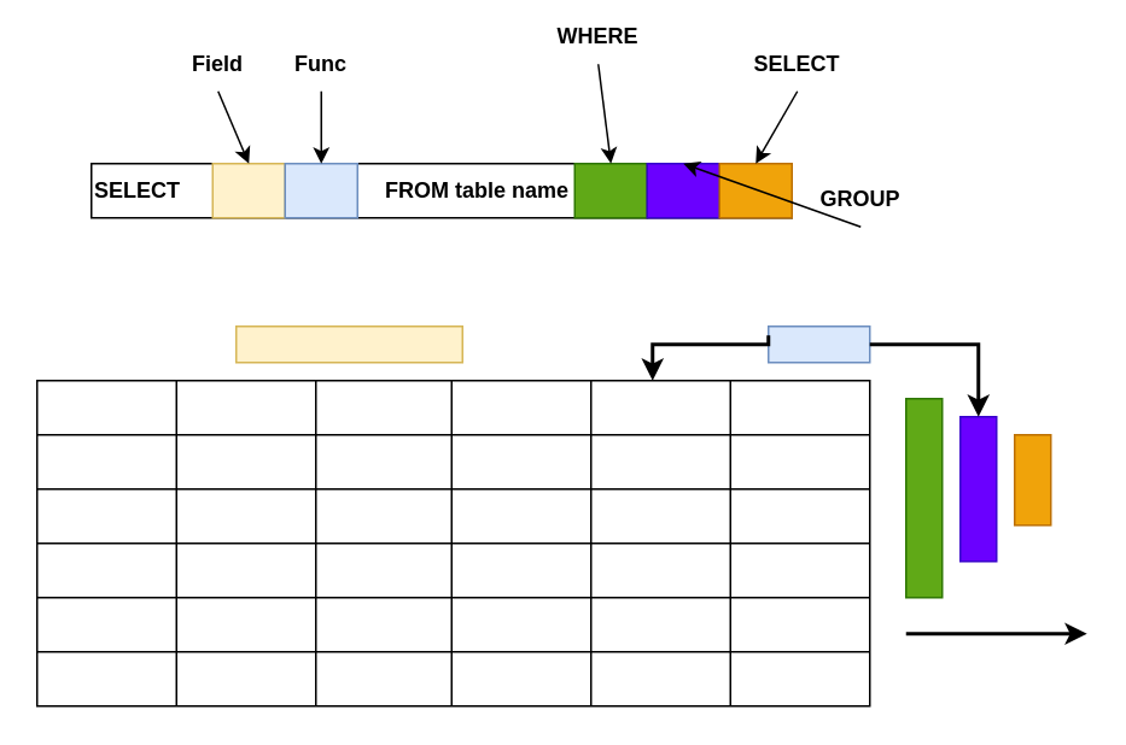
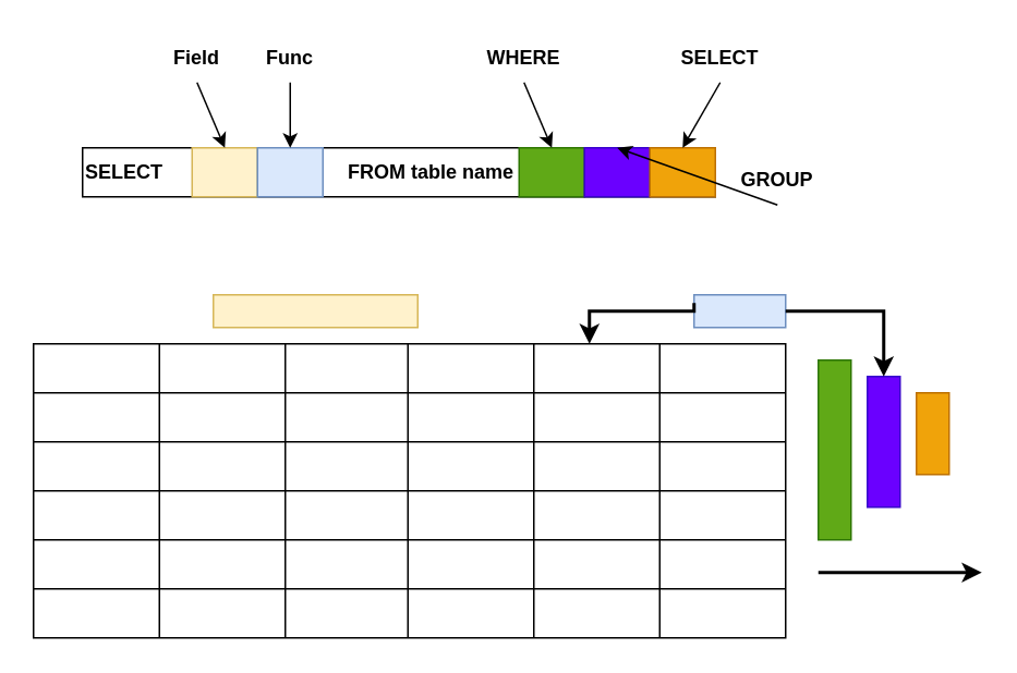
  <mxCell id="0" />
  <mxCell id="1" parent="0" />
  <mxCell id="2" value="&lt;b&gt;SELECT&amp;nbsp; &amp;nbsp; &amp;nbsp; &amp;nbsp; &amp;nbsp; &amp;nbsp; &amp;nbsp; &amp;nbsp; &amp;nbsp; &amp;nbsp; &amp;nbsp; &amp;nbsp; &amp;nbsp; &amp;nbsp; &amp;nbsp; &amp;nbsp; &amp;nbsp; FROM table name&amp;nbsp;&amp;nbsp;&lt;/b&gt;" style="rounded=0;whiteSpace=wrap;html=1;align=left;" parent="1" vertex="1"><mxGeometry x="50" y="90" width="387" height="30" as="geometry" /></mxCell>
  <mxCell id="3" value="" style="rounded=0;whiteSpace=wrap;html=1;align=left;fillColor=#fff2cc;strokeColor=#d6b656;" parent="1" vertex="1"><mxGeometry x="117" y="90" width="40" height="30" as="geometry" /></mxCell>
  <mxCell id="4" value="" style="rounded=0;whiteSpace=wrap;html=1;align=left;fillColor=#dae8fc;strokeColor=#6c8ebf;" parent="1" vertex="1"><mxGeometry x="157" y="90" width="40" height="30" as="geometry" /></mxCell>
  <mxCell id="5" value="" style="rounded=0;whiteSpace=wrap;html=1;align=left;fillColor=#fff2cc;strokeColor=#d6b656;" parent="1" vertex="1"><mxGeometry x="130" y="180" width="125" height="20" as="geometry" /></mxCell>
  <mxCell id="6" value="" style="rounded=0;whiteSpace=wrap;html=1;align=left;fillColor=#dae8fc;strokeColor=#6c8ebf;" parent="1" vertex="1"><mxGeometry x="424" y="180" width="56" height="20" as="geometry" /></mxCell>
  <mxCell id="7" value="" style="rounded=0;whiteSpace=wrap;html=1;align=left;fillColor=#60a917;strokeColor=#2D7600;fontColor=#ffffff;" parent="1" vertex="1"><mxGeometry x="317" y="90" width="40" height="30" as="geometry" /></mxCell>
  <mxCell id="8" value="" style="rounded=0;whiteSpace=wrap;html=1;align=left;fillColor=#6a00ff;strokeColor=#3700CC;fontColor=#ffffff;" parent="1" vertex="1"><mxGeometry x="357" y="90" width="40" height="30" as="geometry" /></mxCell>
  <mxCell id="9" value="" style="rounded=0;whiteSpace=wrap;html=1;align=left;fillColor=#f0a30a;strokeColor=#BD7000;fontColor=#000000;" parent="1" vertex="1"><mxGeometry x="397" y="90" width="40" height="30" as="geometry" /></mxCell>
  <mxCell id="10" value="" style="rounded=0;whiteSpace=wrap;html=1;align=left;fillColor=#60a917;strokeColor=#2D7600;fontColor=#ffffff;" parent="1" vertex="1"><mxGeometry x="500" y="220" width="20" height="110" as="geometry" /></mxCell>
  <mxCell id="11" value="" style="rounded=0;whiteSpace=wrap;html=1;align=left;fillColor=#6a00ff;strokeColor=#3700CC;fontColor=#ffffff;" parent="1" vertex="1"><mxGeometry x="530" y="230" width="20" height="80" as="geometry" /></mxCell>
  <mxCell id="12" value="" style="rounded=0;whiteSpace=wrap;html=1;align=left;fillColor=#f0a30a;strokeColor=#BD7000;fontColor=#000000;" parent="1" vertex="1"><mxGeometry x="560" y="240" width="20" height="50" as="geometry" /></mxCell>
  <mxCell id="13" style="edgeStyle=none;rounded=0;orthogonalLoop=1;jettySize=auto;html=1;exitX=0.5;exitY=1;exitDx=0;exitDy=0;entryX=0.5;entryY=0;entryDx=0;entryDy=0;" parent="1" source="14" target="3" edge="1"><mxGeometry relative="1" as="geometry" /></mxCell>
  <mxCell id="14" value="&lt;b&gt;Field&lt;/b&gt;" style="text;html=1;strokeColor=none;fillColor=none;align=center;verticalAlign=middle;whiteSpace=wrap;rounded=0;" parent="1" vertex="1"><mxGeometry x="90" y="20" width="60" height="30" as="geometry" /></mxCell>
  <mxCell id="15" style="edgeStyle=none;rounded=0;orthogonalLoop=1;jettySize=auto;html=1;exitX=0.5;exitY=1;exitDx=0;exitDy=0;entryX=0.5;entryY=0;entryDx=0;entryDy=0;" parent="1" source="16" target="4" edge="1"><mxGeometry relative="1" as="geometry" /></mxCell>
  <mxCell id="16" value="&lt;b&gt;Func&lt;/b&gt;" style="text;html=1;strokeColor=none;fillColor=none;align=center;verticalAlign=middle;whiteSpace=wrap;rounded=0;" parent="1" vertex="1"><mxGeometry x="147" y="20" width="60" height="30" as="geometry" /></mxCell>
  <mxCell id="17" style="edgeStyle=none;rounded=0;orthogonalLoop=1;jettySize=auto;html=1;exitX=0.5;exitY=1;exitDx=0;exitDy=0;entryX=0.5;entryY=0;entryDx=0;entryDy=0;" parent="1" source="18" target="7" edge="1"><mxGeometry relative="1" as="geometry" /></mxCell>
- <mxCell id="18" value="&lt;b&gt;WHERE&lt;/b&gt;" style="text;html=1;strokeColor=none;fillColor=none;align=center;verticalAlign=middle;whiteSpace=wrap;rounded=0;" parent="1" vertex="1"><mxGeometry x="300" y="5" width="60" height="30" as="geometry" /></mxCell>
+ <mxCell id="18" value="&lt;b&gt;WHERE&lt;/b&gt;" style="text;html=1;strokeColor=none;fillColor=none;align=center;verticalAlign=middle;whiteSpace=wrap;rounded=0;" parent="1" vertex="1"><mxGeometry x="290" y="20" width="60" height="30" as="geometry" /></mxCell>
  <mxCell id="19" style="edgeStyle=none;rounded=0;orthogonalLoop=1;jettySize=auto;html=1;exitX=0.5;exitY=1;exitDx=0;exitDy=0;entryX=0.5;entryY=0;entryDx=0;entryDy=0;" parent="1" source="20" target="8" edge="1"><mxGeometry relative="1" as="geometry" /></mxCell>
  <mxCell id="20" value="&lt;b&gt;GROUP&lt;/b&gt;" style="text;html=1;strokeColor=none;fillColor=none;align=center;verticalAlign=middle;whiteSpace=wrap;rounded=0;" parent="1" vertex="1"><mxGeometry x="445" y="95" width="60" height="30" as="geometry" /></mxCell>
  <mxCell id="21" style="edgeStyle=none;rounded=0;orthogonalLoop=1;jettySize=auto;html=1;exitX=0.5;exitY=1;exitDx=0;exitDy=0;entryX=0.5;entryY=0;entryDx=0;entryDy=0;" parent="1" source="22" target="9" edge="1"><mxGeometry relative="1" as="geometry" /></mxCell>
  <mxCell id="22" value="&lt;b&gt;SELECT&lt;/b&gt;" style="text;html=1;strokeColor=none;fillColor=none;align=center;verticalAlign=middle;whiteSpace=wrap;rounded=0;" parent="1" vertex="1"><mxGeometry x="410" y="20" width="60" height="30" as="geometry" /></mxCell>
  <mxCell id="23" value="" style="edgeStyle=segmentEdgeStyle;endArrow=classic;html=1;rounded=0;strokeWidth=2;exitX=0;exitY=0.25;exitDx=0;exitDy=0;" parent="1" edge="1" source="6"><mxGeometry width="50" height="50" relative="1" as="geometry"><mxPoint x="420" y="190" as="sourcePoint" /><mxPoint x="360" y="210" as="targetPoint" /><Array as="points"><mxPoint x="424" y="190" /><mxPoint x="360" y="190" /></Array></mxGeometry></mxCell>
  <mxCell id="24" value="" style="edgeStyle=segmentEdgeStyle;endArrow=classic;html=1;rounded=0;strokeWidth=2;entryX=0.5;entryY=0;entryDx=0;entryDy=0;exitX=1;exitY=0.5;exitDx=0;exitDy=0;" parent="1" source="6" target="11" edge="1"><mxGeometry width="50" height="50" relative="1" as="geometry"><mxPoint x="488" y="190" as="sourcePoint" /><mxPoint x="540" y="220" as="targetPoint" /></mxGeometry></mxCell>
  <mxCell id="25" value="" style="endArrow=classic;html=1;rounded=0;fontSize=11;strokeWidth=2;" parent="1" edge="1"><mxGeometry width="50" height="50" relative="1" as="geometry"><mxPoint x="500" y="350" as="sourcePoint" /><mxPoint x="600" y="350" as="targetPoint" /></mxGeometry></mxCell>
  <mxCell id="26" value="" style="shape=tableRow;horizontal=0;startSize=0;swimlaneHead=0;swimlaneBody=0;top=0;left=0;bottom=0;right=0;collapsible=0;dropTarget=0;fillColor=none;points=[[0,0.5],[1,0.5]];portConstraint=eastwest;" parent="1" vertex="1"><mxGeometry x="40" y="330" width="440" height="30" as="geometry" /></mxCell>
  <mxCell id="27" value="" style="shape=table;startSize=0;container=1;collapsible=0;childLayout=tableLayout;" vertex="1" parent="1"><mxGeometry x="20" y="210" width="460" height="180" as="geometry" /></mxCell>
  <mxCell id="28" value="" style="shape=tableRow;horizontal=0;startSize=0;swimlaneHead=0;swimlaneBody=0;top=0;left=0;bottom=0;right=0;collapsible=0;dropTarget=0;fillColor=none;points=[[0,0.5],[1,0.5]];portConstraint=eastwest;" vertex="1" parent="27"><mxGeometry width="460" height="30" as="geometry" /></mxCell>
  <mxCell id="29" value="" style="shape=partialRectangle;html=1;whiteSpace=wrap;connectable=0;overflow=hidden;fillColor=none;top=0;left=0;bottom=0;right=0;pointerEvents=1;" vertex="1" parent="28"><mxGeometry width="77" height="30" as="geometry"><mxRectangle width="77" height="30" as="alternateBounds" /></mxGeometry></mxCell>
  <mxCell id="30" value="" style="shape=partialRectangle;html=1;whiteSpace=wrap;connectable=0;overflow=hidden;fillColor=none;top=0;left=0;bottom=0;right=0;pointerEvents=1;" vertex="1" parent="28"><mxGeometry x="77" width="77" height="30" as="geometry"><mxRectangle width="77" height="30" as="alternateBounds" /></mxGeometry></mxCell>
  <mxCell id="31" value="" style="shape=partialRectangle;html=1;whiteSpace=wrap;connectable=0;overflow=hidden;fillColor=none;top=0;left=0;bottom=0;right=0;pointerEvents=1;" vertex="1" parent="28"><mxGeometry x="154" width="75" height="30" as="geometry"><mxRectangle width="75" height="30" as="alternateBounds" /></mxGeometry></mxCell>
  <mxCell id="32" value="" style="shape=partialRectangle;html=1;whiteSpace=wrap;connectable=0;overflow=hidden;fillColor=none;top=0;left=0;bottom=0;right=0;pointerEvents=1;" vertex="1" parent="28"><mxGeometry x="229" width="77" height="30" as="geometry"><mxRectangle width="77" height="30" as="alternateBounds" /></mxGeometry></mxCell>
  <mxCell id="33" value="" style="shape=partialRectangle;html=1;whiteSpace=wrap;connectable=0;overflow=hidden;fillColor=none;top=0;left=0;bottom=0;right=0;pointerEvents=1;" vertex="1" parent="28"><mxGeometry x="306" width="77" height="30" as="geometry"><mxRectangle width="77" height="30" as="alternateBounds" /></mxGeometry></mxCell>
  <mxCell id="34" value="" style="shape=partialRectangle;html=1;whiteSpace=wrap;connectable=0;overflow=hidden;fillColor=none;top=0;left=0;bottom=0;right=0;pointerEvents=1;" vertex="1" parent="28"><mxGeometry x="383" width="77" height="30" as="geometry"><mxRectangle width="77" height="30" as="alternateBounds" /></mxGeometry></mxCell>
  <mxCell id="35" value="" style="shape=tableRow;horizontal=0;startSize=0;swimlaneHead=0;swimlaneBody=0;top=0;left=0;bottom=0;right=0;collapsible=0;dropTarget=0;fillColor=none;points=[[0,0.5],[1,0.5]];portConstraint=eastwest;" vertex="1" parent="27"><mxGeometry y="30" width="460" height="30" as="geometry" /></mxCell>
  <mxCell id="36" value="" style="shape=partialRectangle;html=1;whiteSpace=wrap;connectable=0;overflow=hidden;fillColor=none;top=0;left=0;bottom=0;right=0;pointerEvents=1;" vertex="1" parent="35"><mxGeometry width="77" height="30" as="geometry"><mxRectangle width="77" height="30" as="alternateBounds" /></mxGeometry></mxCell>
  <mxCell id="37" value="" style="shape=partialRectangle;html=1;whiteSpace=wrap;connectable=0;overflow=hidden;fillColor=none;top=0;left=0;bottom=0;right=0;pointerEvents=1;" vertex="1" parent="35"><mxGeometry x="77" width="77" height="30" as="geometry"><mxRectangle width="77" height="30" as="alternateBounds" /></mxGeometry></mxCell>
  <mxCell id="38" value="" style="shape=partialRectangle;html=1;whiteSpace=wrap;connectable=0;overflow=hidden;fillColor=none;top=0;left=0;bottom=0;right=0;pointerEvents=1;" vertex="1" parent="35"><mxGeometry x="154" width="75" height="30" as="geometry"><mxRectangle width="75" height="30" as="alternateBounds" /></mxGeometry></mxCell>
  <mxCell id="39" value="" style="shape=partialRectangle;html=1;whiteSpace=wrap;connectable=0;overflow=hidden;fillColor=none;top=0;left=0;bottom=0;right=0;pointerEvents=1;" vertex="1" parent="35"><mxGeometry x="229" width="77" height="30" as="geometry"><mxRectangle width="77" height="30" as="alternateBounds" /></mxGeometry></mxCell>
  <mxCell id="40" value="" style="shape=partialRectangle;html=1;whiteSpace=wrap;connectable=0;overflow=hidden;fillColor=none;top=0;left=0;bottom=0;right=0;pointerEvents=1;" vertex="1" parent="35"><mxGeometry x="306" width="77" height="30" as="geometry"><mxRectangle width="77" height="30" as="alternateBounds" /></mxGeometry></mxCell>
  <mxCell id="41" value="" style="shape=partialRectangle;html=1;whiteSpace=wrap;connectable=0;overflow=hidden;fillColor=none;top=0;left=0;bottom=0;right=0;pointerEvents=1;" vertex="1" parent="35"><mxGeometry x="383" width="77" height="30" as="geometry"><mxRectangle width="77" height="30" as="alternateBounds" /></mxGeometry></mxCell>
  <mxCell id="42" value="" style="shape=tableRow;horizontal=0;startSize=0;swimlaneHead=0;swimlaneBody=0;top=0;left=0;bottom=0;right=0;collapsible=0;dropTarget=0;fillColor=none;points=[[0,0.5],[1,0.5]];portConstraint=eastwest;" vertex="1" parent="27"><mxGeometry y="60" width="460" height="30" as="geometry" /></mxCell>
  <mxCell id="43" value="" style="shape=partialRectangle;html=1;whiteSpace=wrap;connectable=0;overflow=hidden;fillColor=none;top=0;left=0;bottom=0;right=0;pointerEvents=1;" vertex="1" parent="42"><mxGeometry width="77" height="30" as="geometry"><mxRectangle width="77" height="30" as="alternateBounds" /></mxGeometry></mxCell>
  <mxCell id="44" value="" style="shape=partialRectangle;html=1;whiteSpace=wrap;connectable=0;overflow=hidden;fillColor=none;top=0;left=0;bottom=0;right=0;pointerEvents=1;" vertex="1" parent="42"><mxGeometry x="77" width="77" height="30" as="geometry"><mxRectangle width="77" height="30" as="alternateBounds" /></mxGeometry></mxCell>
  <mxCell id="45" value="" style="shape=partialRectangle;html=1;whiteSpace=wrap;connectable=0;overflow=hidden;fillColor=none;top=0;left=0;bottom=0;right=0;pointerEvents=1;" vertex="1" parent="42"><mxGeometry x="154" width="75" height="30" as="geometry"><mxRectangle width="75" height="30" as="alternateBounds" /></mxGeometry></mxCell>
  <mxCell id="46" value="" style="shape=partialRectangle;html=1;whiteSpace=wrap;connectable=0;overflow=hidden;fillColor=none;top=0;left=0;bottom=0;right=0;pointerEvents=1;" vertex="1" parent="42"><mxGeometry x="229" width="77" height="30" as="geometry"><mxRectangle width="77" height="30" as="alternateBounds" /></mxGeometry></mxCell>
  <mxCell id="47" value="" style="shape=partialRectangle;html=1;whiteSpace=wrap;connectable=0;overflow=hidden;fillColor=none;top=0;left=0;bottom=0;right=0;pointerEvents=1;" vertex="1" parent="42"><mxGeometry x="306" width="77" height="30" as="geometry"><mxRectangle width="77" height="30" as="alternateBounds" /></mxGeometry></mxCell>
  <mxCell id="48" value="" style="shape=partialRectangle;html=1;whiteSpace=wrap;connectable=0;overflow=hidden;fillColor=none;top=0;left=0;bottom=0;right=0;pointerEvents=1;" vertex="1" parent="42"><mxGeometry x="383" width="77" height="30" as="geometry"><mxRectangle width="77" height="30" as="alternateBounds" /></mxGeometry></mxCell>
  <mxCell id="49" value="" style="shape=tableRow;horizontal=0;startSize=0;swimlaneHead=0;swimlaneBody=0;top=0;left=0;bottom=0;right=0;collapsible=0;dropTarget=0;fillColor=none;points=[[0,0.5],[1,0.5]];portConstraint=eastwest;" vertex="1" parent="27"><mxGeometry y="90" width="460" height="30" as="geometry" /></mxCell>
  <mxCell id="50" value="" style="shape=partialRectangle;html=1;whiteSpace=wrap;connectable=0;overflow=hidden;fillColor=none;top=0;left=0;bottom=0;right=0;pointerEvents=1;" vertex="1" parent="49"><mxGeometry width="77" height="30" as="geometry"><mxRectangle width="77" height="30" as="alternateBounds" /></mxGeometry></mxCell>
  <mxCell id="51" value="" style="shape=partialRectangle;html=1;whiteSpace=wrap;connectable=0;overflow=hidden;fillColor=none;top=0;left=0;bottom=0;right=0;pointerEvents=1;" vertex="1" parent="49"><mxGeometry x="77" width="77" height="30" as="geometry"><mxRectangle width="77" height="30" as="alternateBounds" /></mxGeometry></mxCell>
  <mxCell id="52" value="" style="shape=partialRectangle;html=1;whiteSpace=wrap;connectable=0;overflow=hidden;fillColor=none;top=0;left=0;bottom=0;right=0;pointerEvents=1;" vertex="1" parent="49"><mxGeometry x="154" width="75" height="30" as="geometry"><mxRectangle width="75" height="30" as="alternateBounds" /></mxGeometry></mxCell>
  <mxCell id="53" value="" style="shape=partialRectangle;html=1;whiteSpace=wrap;connectable=0;overflow=hidden;fillColor=none;top=0;left=0;bottom=0;right=0;pointerEvents=1;" vertex="1" parent="49"><mxGeometry x="229" width="77" height="30" as="geometry"><mxRectangle width="77" height="30" as="alternateBounds" /></mxGeometry></mxCell>
  <mxCell id="54" value="" style="shape=partialRectangle;html=1;whiteSpace=wrap;connectable=0;overflow=hidden;fillColor=none;top=0;left=0;bottom=0;right=0;pointerEvents=1;" vertex="1" parent="49"><mxGeometry x="306" width="77" height="30" as="geometry"><mxRectangle width="77" height="30" as="alternateBounds" /></mxGeometry></mxCell>
  <mxCell id="55" value="" style="shape=partialRectangle;html=1;whiteSpace=wrap;connectable=0;overflow=hidden;fillColor=none;top=0;left=0;bottom=0;right=0;pointerEvents=1;" vertex="1" parent="49"><mxGeometry x="383" width="77" height="30" as="geometry"><mxRectangle width="77" height="30" as="alternateBounds" /></mxGeometry></mxCell>
  <mxCell id="56" value="" style="shape=tableRow;horizontal=0;startSize=0;swimlaneHead=0;swimlaneBody=0;top=0;left=0;bottom=0;right=0;collapsible=0;dropTarget=0;fillColor=none;points=[[0,0.5],[1,0.5]];portConstraint=eastwest;" vertex="1" parent="27"><mxGeometry y="120" width="460" height="30" as="geometry" /></mxCell>
  <mxCell id="57" value="" style="shape=partialRectangle;html=1;whiteSpace=wrap;connectable=0;overflow=hidden;fillColor=none;top=0;left=0;bottom=0;right=0;pointerEvents=1;" vertex="1" parent="56"><mxGeometry width="77" height="30" as="geometry"><mxRectangle width="77" height="30" as="alternateBounds" /></mxGeometry></mxCell>
  <mxCell id="58" value="" style="shape=partialRectangle;html=1;whiteSpace=wrap;connectable=0;overflow=hidden;fillColor=none;top=0;left=0;bottom=0;right=0;pointerEvents=1;" vertex="1" parent="56"><mxGeometry x="77" width="77" height="30" as="geometry"><mxRectangle width="77" height="30" as="alternateBounds" /></mxGeometry></mxCell>
  <mxCell id="59" value="" style="shape=partialRectangle;html=1;whiteSpace=wrap;connectable=0;overflow=hidden;fillColor=none;top=0;left=0;bottom=0;right=0;pointerEvents=1;" vertex="1" parent="56"><mxGeometry x="154" width="75" height="30" as="geometry"><mxRectangle width="75" height="30" as="alternateBounds" /></mxGeometry></mxCell>
  <mxCell id="60" value="" style="shape=partialRectangle;html=1;whiteSpace=wrap;connectable=0;overflow=hidden;fillColor=none;top=0;left=0;bottom=0;right=0;pointerEvents=1;" vertex="1" parent="56"><mxGeometry x="229" width="77" height="30" as="geometry"><mxRectangle width="77" height="30" as="alternateBounds" /></mxGeometry></mxCell>
  <mxCell id="61" value="" style="shape=partialRectangle;html=1;whiteSpace=wrap;connectable=0;overflow=hidden;fillColor=none;top=0;left=0;bottom=0;right=0;pointerEvents=1;" vertex="1" parent="56"><mxGeometry x="306" width="77" height="30" as="geometry"><mxRectangle width="77" height="30" as="alternateBounds" /></mxGeometry></mxCell>
  <mxCell id="62" value="" style="shape=partialRectangle;html=1;whiteSpace=wrap;connectable=0;overflow=hidden;fillColor=none;top=0;left=0;bottom=0;right=0;pointerEvents=1;" vertex="1" parent="56"><mxGeometry x="383" width="77" height="30" as="geometry"><mxRectangle width="77" height="30" as="alternateBounds" /></mxGeometry></mxCell>
  <mxCell id="63" value="" style="shape=tableRow;horizontal=0;startSize=0;swimlaneHead=0;swimlaneBody=0;top=0;left=0;bottom=0;right=0;collapsible=0;dropTarget=0;fillColor=none;points=[[0,0.5],[1,0.5]];portConstraint=eastwest;" vertex="1" parent="27"><mxGeometry y="150" width="460" height="30" as="geometry" /></mxCell>
  <mxCell id="64" value="" style="shape=partialRectangle;html=1;whiteSpace=wrap;connectable=0;overflow=hidden;fillColor=none;top=0;left=0;bottom=0;right=0;pointerEvents=1;" vertex="1" parent="63"><mxGeometry width="77" height="30" as="geometry"><mxRectangle width="77" height="30" as="alternateBounds" /></mxGeometry></mxCell>
  <mxCell id="65" value="" style="shape=partialRectangle;html=1;whiteSpace=wrap;connectable=0;overflow=hidden;fillColor=none;top=0;left=0;bottom=0;right=0;pointerEvents=1;" vertex="1" parent="63"><mxGeometry x="77" width="77" height="30" as="geometry"><mxRectangle width="77" height="30" as="alternateBounds" /></mxGeometry></mxCell>
  <mxCell id="66" value="" style="shape=partialRectangle;html=1;whiteSpace=wrap;connectable=0;overflow=hidden;fillColor=none;top=0;left=0;bottom=0;right=0;pointerEvents=1;" vertex="1" parent="63"><mxGeometry x="154" width="75" height="30" as="geometry"><mxRectangle width="75" height="30" as="alternateBounds" /></mxGeometry></mxCell>
  <mxCell id="67" value="" style="shape=partialRectangle;html=1;whiteSpace=wrap;connectable=0;overflow=hidden;fillColor=none;top=0;left=0;bottom=0;right=0;pointerEvents=1;" vertex="1" parent="63"><mxGeometry x="229" width="77" height="30" as="geometry"><mxRectangle width="77" height="30" as="alternateBounds" /></mxGeometry></mxCell>
  <mxCell id="68" value="" style="shape=partialRectangle;html=1;whiteSpace=wrap;connectable=0;overflow=hidden;fillColor=none;top=0;left=0;bottom=0;right=0;pointerEvents=1;" vertex="1" parent="63"><mxGeometry x="306" width="77" height="30" as="geometry"><mxRectangle width="77" height="30" as="alternateBounds" /></mxGeometry></mxCell>
  <mxCell id="69" value="" style="shape=partialRectangle;html=1;whiteSpace=wrap;connectable=0;overflow=hidden;fillColor=none;top=0;left=0;bottom=0;right=0;pointerEvents=1;" vertex="1" parent="63"><mxGeometry x="383" width="77" height="30" as="geometry"><mxRectangle width="77" height="30" as="alternateBounds" /></mxGeometry></mxCell>
